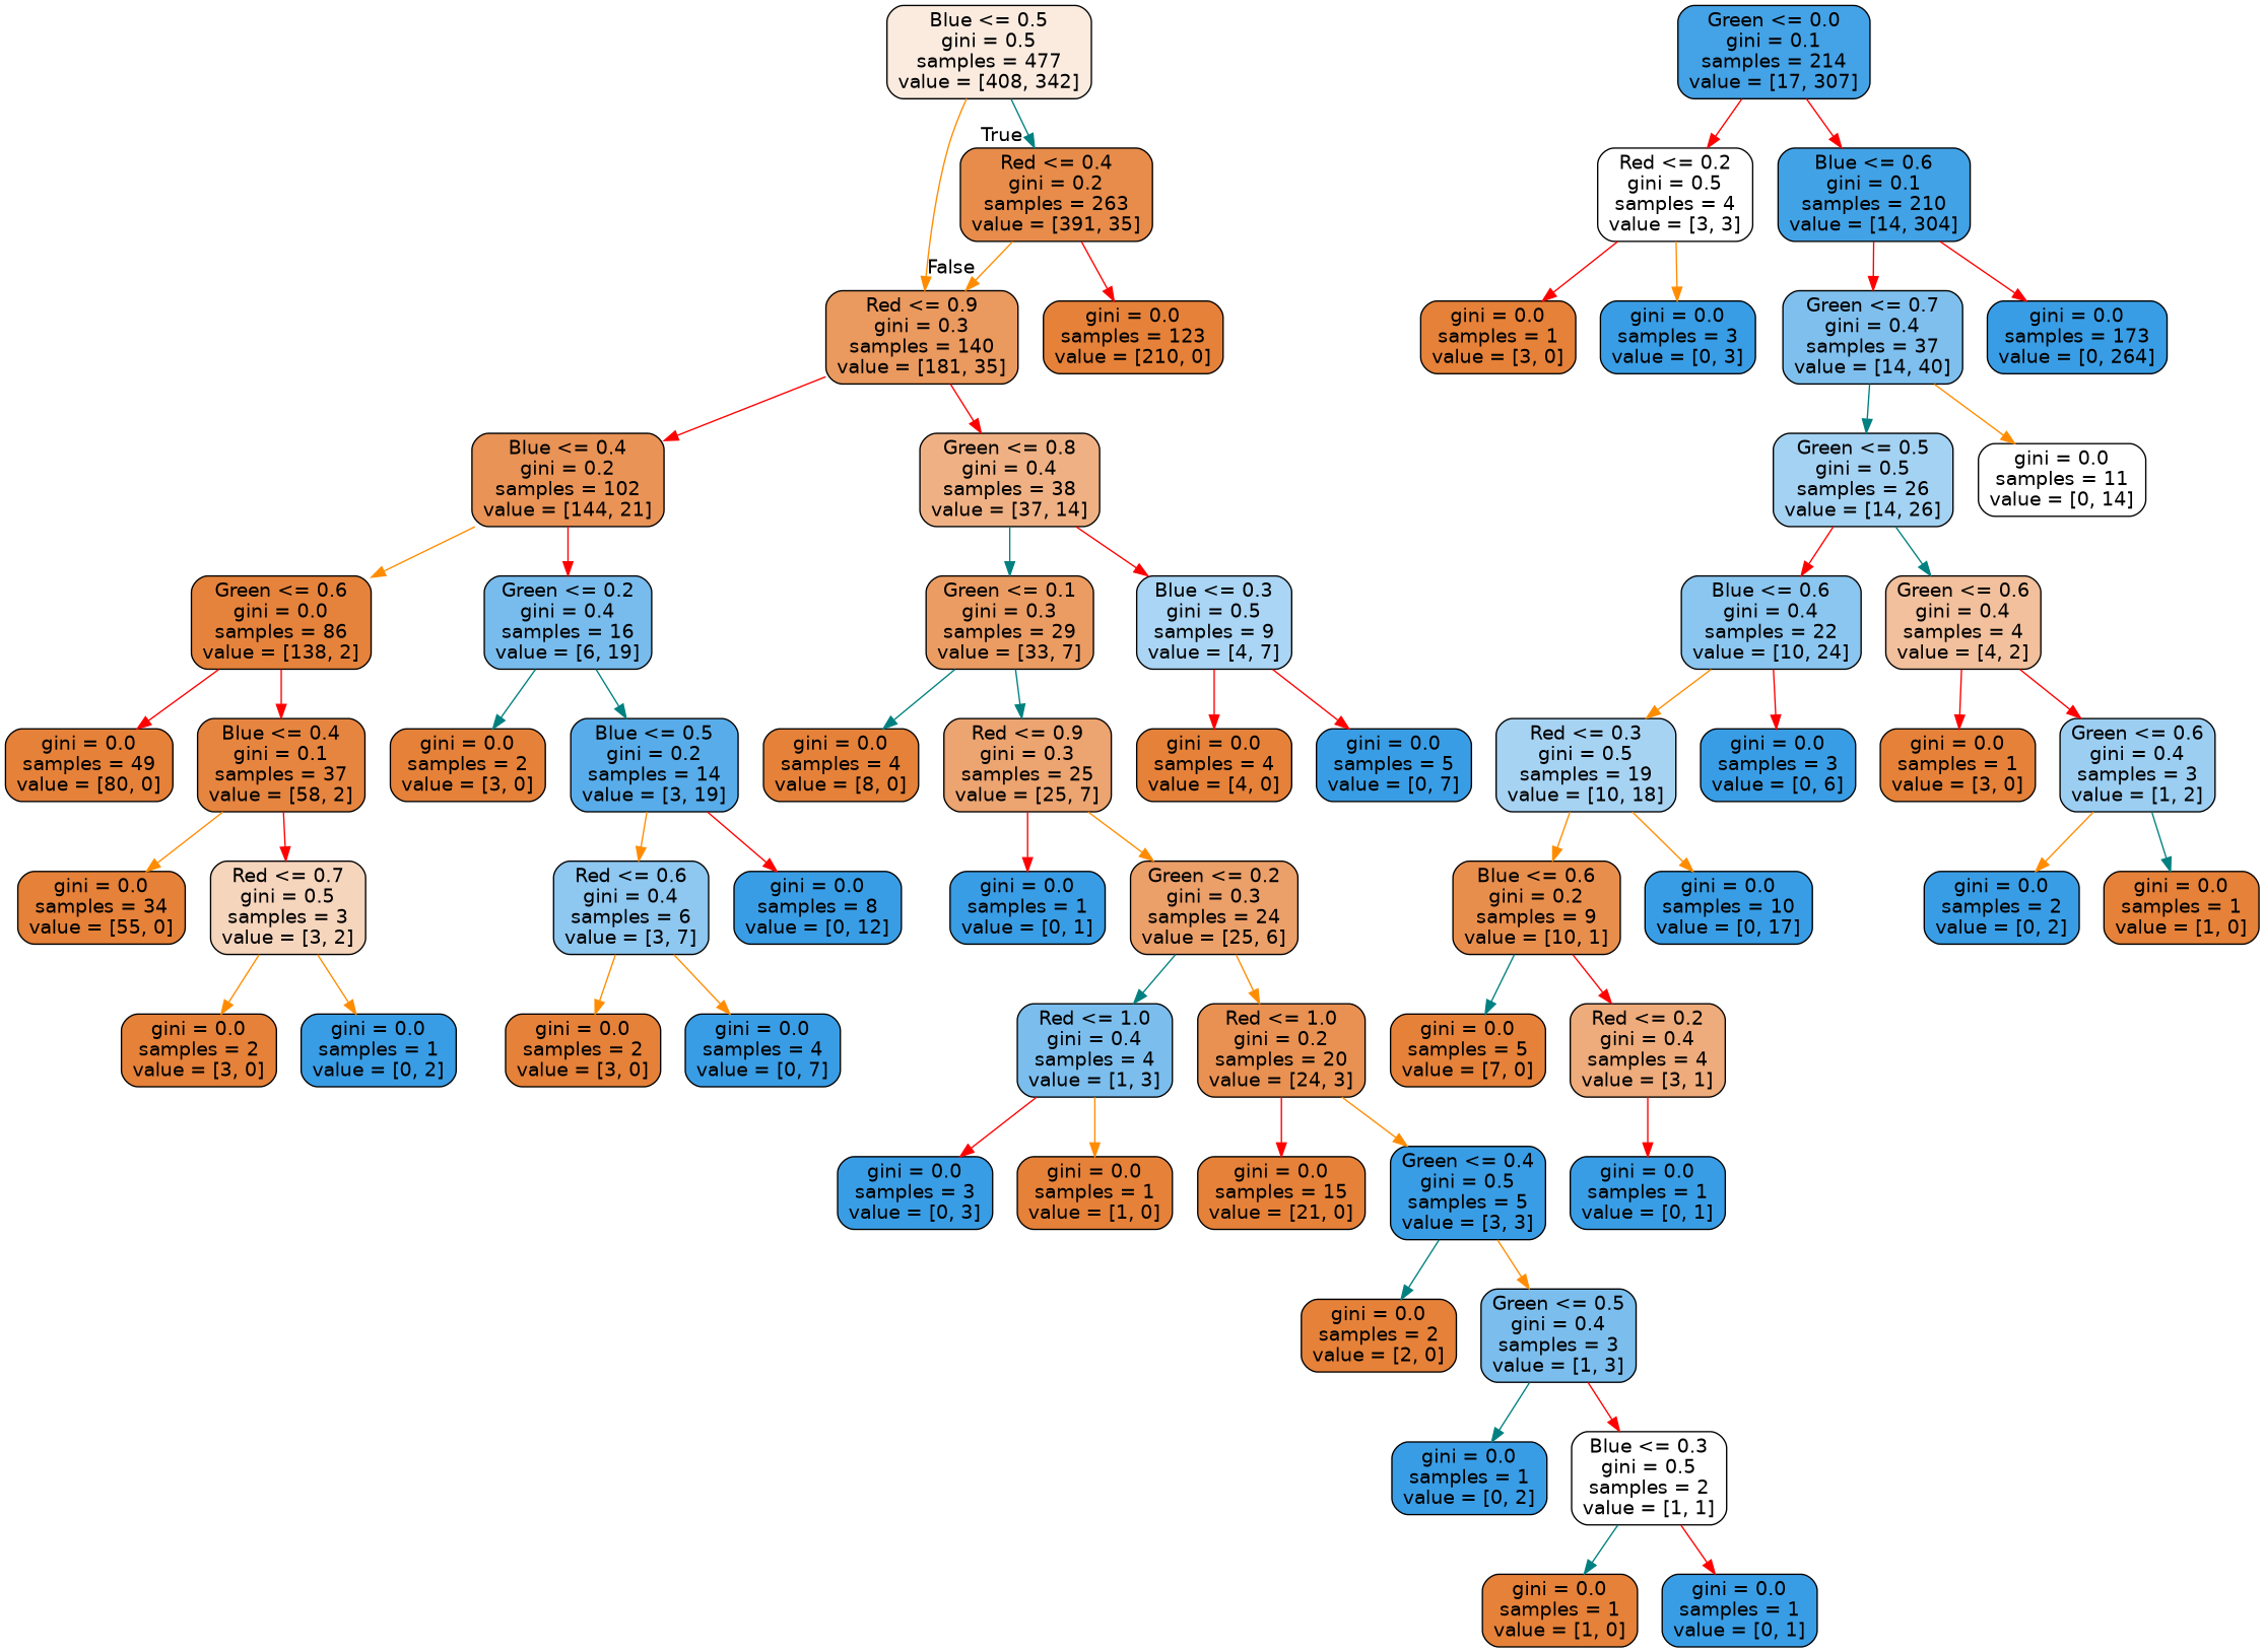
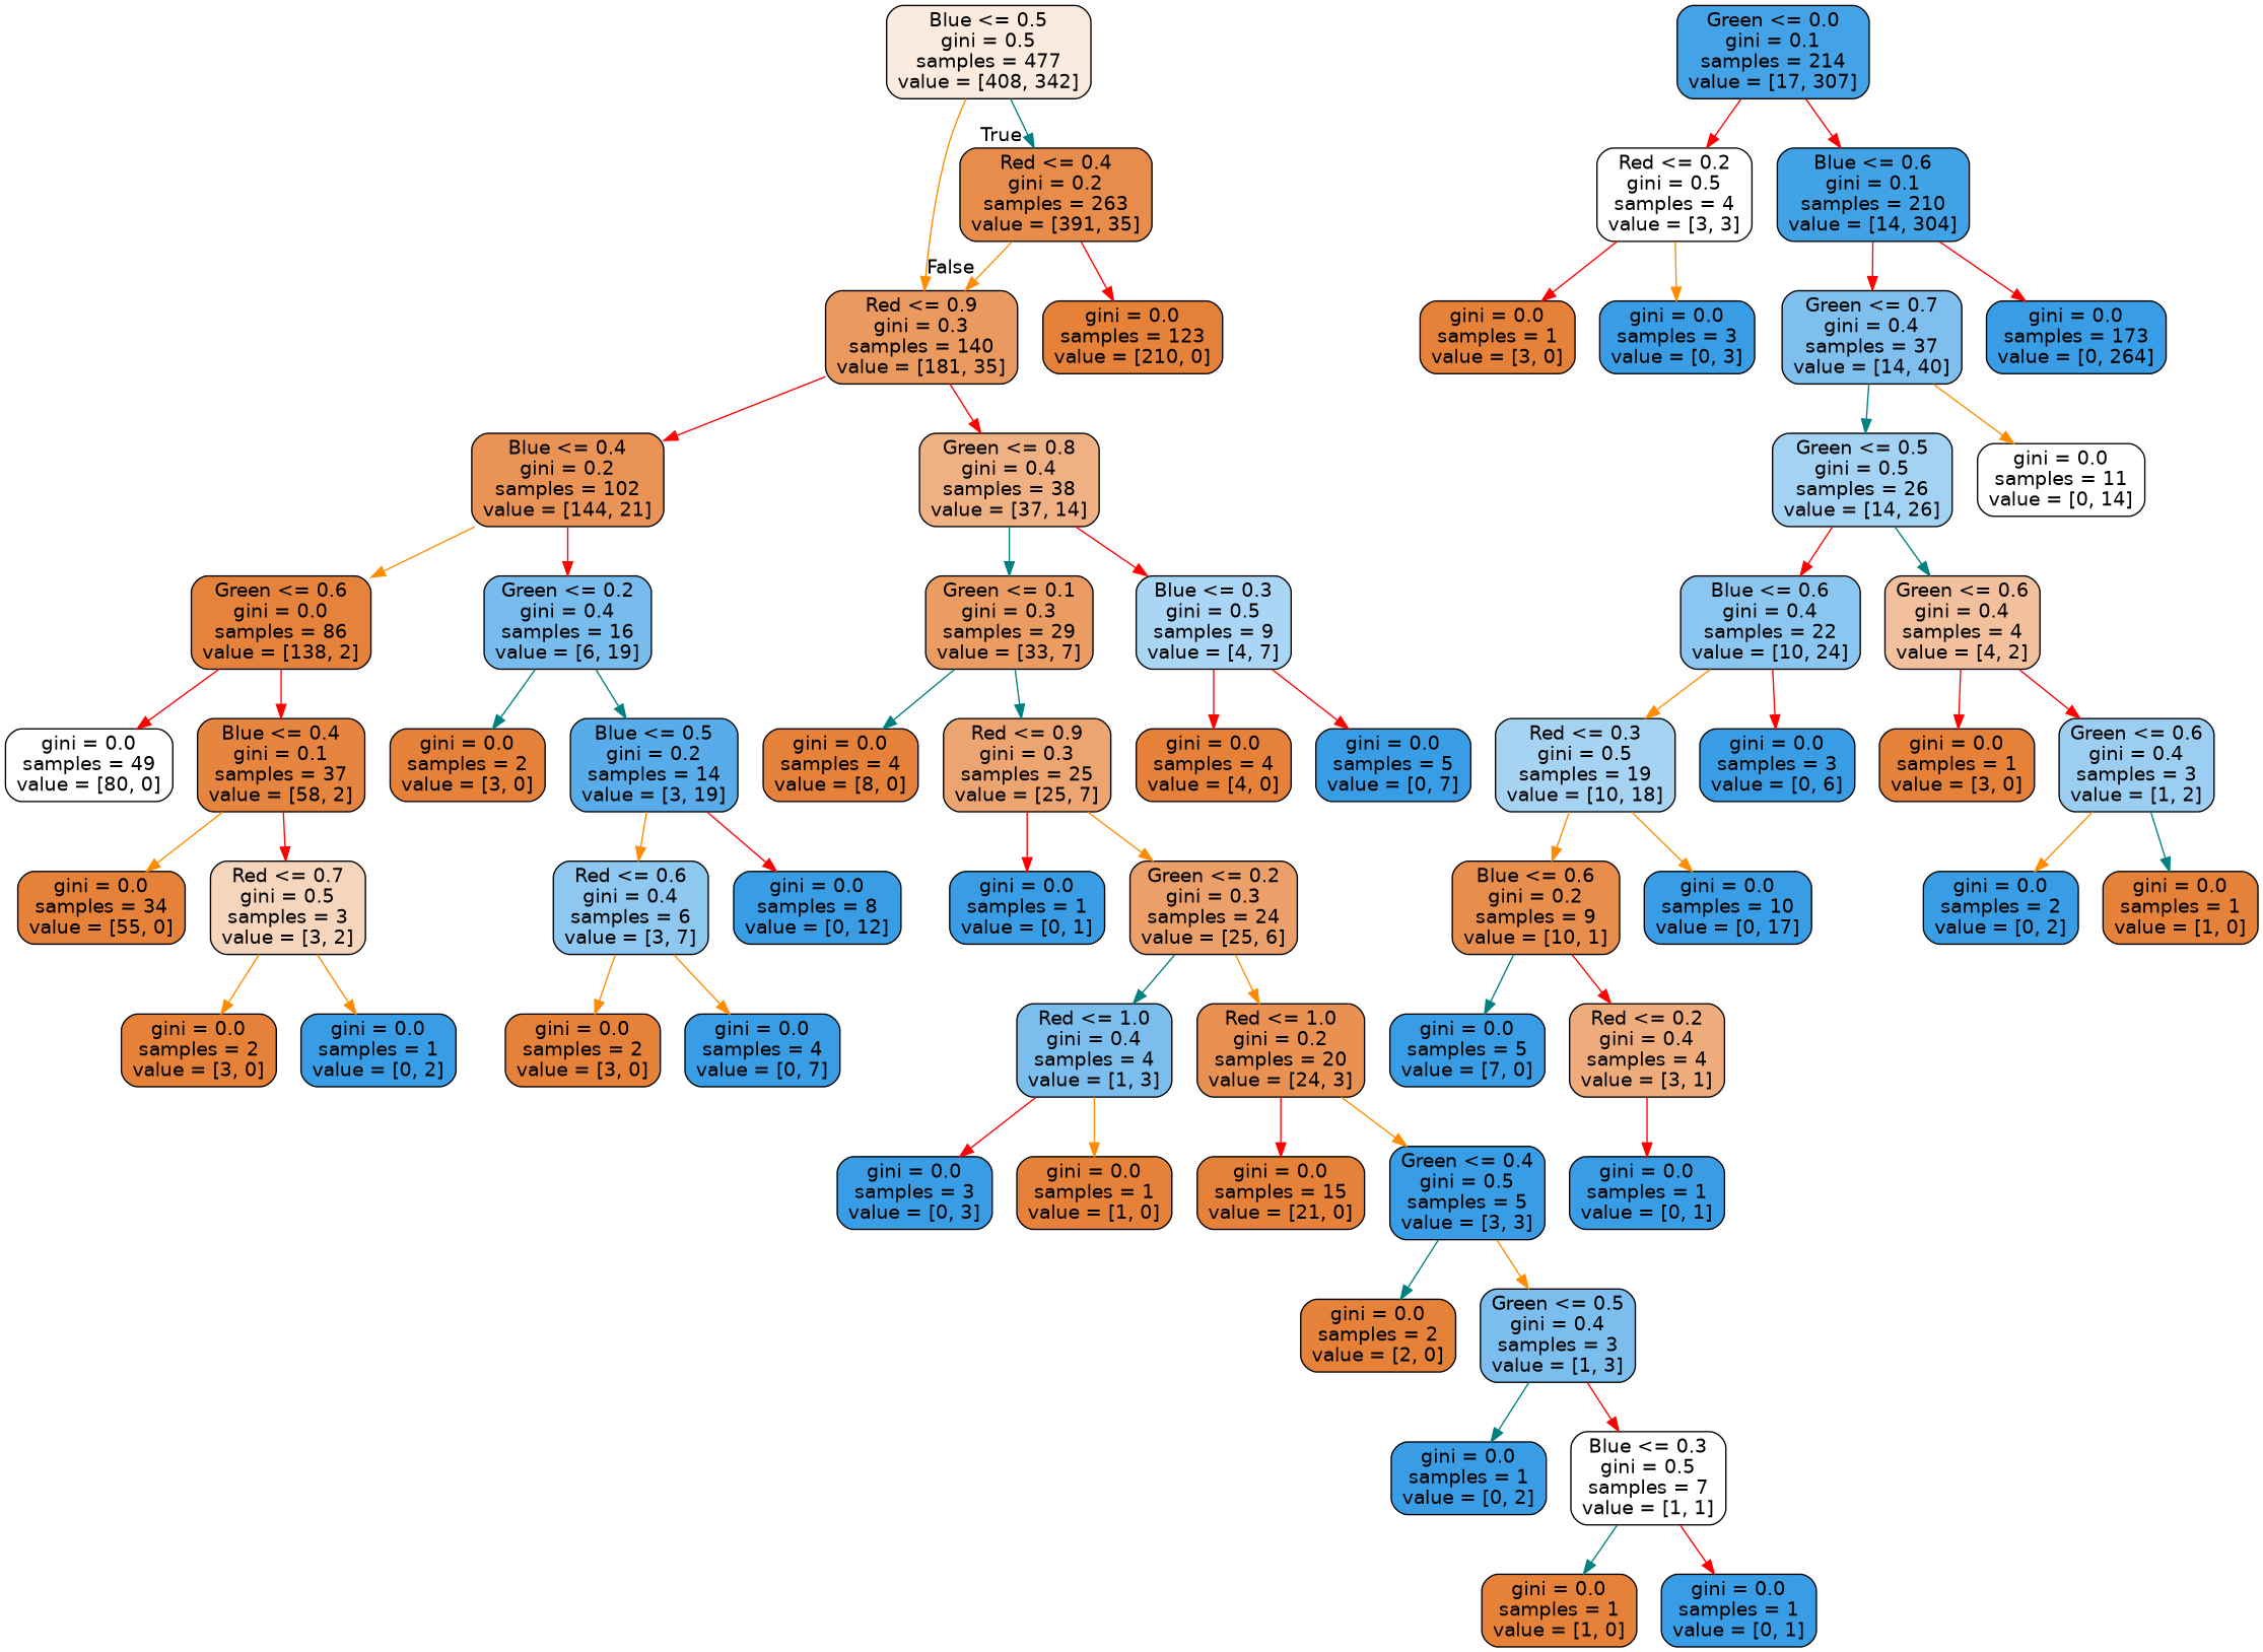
  digraph {
    node [color=black fillcolor="#e58139" fontname=helvetica shape=box style="filled, rounded"]
    edge [color=red fontname=helvetica]
    n1 [fillcolor="#fbebdf" label="Blue <= 0.5\ngini = 0.5\nsamples = 477\nvalue = [408, 342]"]
    n2 [fillcolor="#e78c4b" label="Red <= 0.4\ngini = 0.2\nsamples = 263\nvalue = [391, 35]"]
    n3 [fillcolor="#ea995f" label="Red <= 0.9\ngini = 0.3\nsamples = 140\nvalue = [181, 35]"]
    n4 [label="gini = 0.0\nsamples = 123\nvalue = [210, 0]"]
    n5 [fillcolor="#44a2e6" label="Green <= 0.0\ngini = 0.1\nsamples = 214\nvalue = [17, 307]"]
    n6 [fillcolor="#ffffff" label="Red <= 0.2\ngini = 0.5\nsamples = 4\nvalue = [3, 3]"]
    n7 [fillcolor="#42a2e6" label="Blue <= 0.6\ngini = 0.1\nsamples = 210\nvalue = [14, 304]"]
    n8 [fillcolor="#e99356" label="Blue <= 0.4\ngini = 0.2\nsamples = 102\nvalue = [144, 21]"]
    n9 [fillcolor="#efb184" label="Green <= 0.8\ngini = 0.4\nsamples = 38\nvalue = [37, 14]"]
    n10 [fillcolor="#e5833c" label="Green <= 0.6\ngini = 0.0\nsamples = 86\nvalue = [138, 2]"]
    n11 [fillcolor="#78bced" label="Green <= 0.2\ngini = 0.4\nsamples = 16\nvalue = [6, 19]"]
    n12 [fillcolor="#eb9c63" label="Green <= 0.1\ngini = 0.3\nsamples = 29\nvalue = [33, 7]"]
    n13 [fillcolor="#aad5f4" label="Blue <= 0.3\ngini = 0.5\nsamples = 9\nvalue = [4, 7]"]
-   n14 [label="gini = 0.0\nsamples = 49\nvalue = [80, 0]"]
+   n14 [fillcolor="#ffffff" label="gini = 0.0\nsamples = 49\nvalue = [80, 0]"]
    n15 [fillcolor="#e68540" label="Blue <= 0.4\ngini = 0.1\nsamples = 37\nvalue = [58, 2]"]
    n16 [label="gini = 0.0\nsamples = 2\nvalue = [3, 0]"]
    n17 [fillcolor="#58ace9" label="Blue <= 0.5\ngini = 0.2\nsamples = 14\nvalue = [3, 19]"]
    n18 [label="gini = 0.0\nsamples = 34\nvalue = [55, 0]"]
    n19 [fillcolor="#f6d5bd" label="Red <= 0.7\ngini = 0.5\nsamples = 3\nvalue = [3, 2]"]
    n20 [label="gini = 0.0\nsamples = 2\nvalue = [3, 0]"]
    n21 [fillcolor="#399de5" label="gini = 0.0\nsamples = 1\nvalue = [0, 2]"]
    n22 [fillcolor="#8ec7f0" label="Red <= 0.6\ngini = 0.4\nsamples = 6\nvalue = [3, 7]"]
    n23 [fillcolor="#399de5" label="gini = 0.0\nsamples = 8\nvalue = [0, 12]"]
    n24 [label="gini = 0.0\nsamples = 2\nvalue = [3, 0]"]
    n25 [fillcolor="#399de5" label="gini = 0.0\nsamples = 4\nvalue = [0, 7]"]
    n26 [label="gini = 0.0\nsamples = 4\nvalue = [8, 0]"]
    n27 [fillcolor="#eca470" label="Red <= 0.9\ngini = 0.3\nsamples = 25\nvalue = [25, 7]"]
    n28 [label="gini = 0.0\nsamples = 4\nvalue = [4, 0]"]
    n29 [fillcolor="#399de5" label="gini = 0.0\nsamples = 5\nvalue = [0, 7]"]
    n30 [fillcolor="#399de5" label="gini = 0.0\nsamples = 1\nvalue = [0, 1]"]
    n31 [fillcolor="#eb9f69" label="Green <= 0.2\ngini = 0.3\nsamples = 24\nvalue = [25, 6]"]
    n32 [fillcolor="#7bbeee" label="Red <= 1.0\ngini = 0.4\nsamples = 4\nvalue = [1, 3]"]
    n33 [fillcolor="#e89152" label="Red <= 1.0\ngini = 0.2\nsamples = 20\nvalue = [24, 3]"]
    n34 [fillcolor="#399de5" label="gini = 0.0\nsamples = 3\nvalue = [0, 3]"]
    n35 [label="gini = 0.0\nsamples = 1\nvalue = [1, 0]"]
    n36 [label="gini = 0.0\nsamples = 15\nvalue = [21, 0]"]
    n37 [fillcolor="#399de5" label="Green <= 0.4\ngini = 0.5\nsamples = 5\nvalue = [3, 3]"]
    n38 [label="gini = 0.0\nsamples = 2\nvalue = [2, 0]"]
    n39 [fillcolor="#7bbeee" label="Green <= 0.5\ngini = 0.4\nsamples = 3\nvalue = [1, 3]"]
    n40 [fillcolor="#399de5" label="gini = 0.0\nsamples = 1\nvalue = [0, 2]"]
-   n41 [fillcolor="#ffffff" label="Blue <= 0.3\ngini = 0.5\nsamples = 2\nvalue = [1, 1]"]
+   n41 [fillcolor="#ffffff" label="Blue <= 0.3\ngini = 0.5\nsamples = 7\nvalue = [1, 1]"]
    n42 [label="gini = 0.0\nsamples = 1\nvalue = [1, 0]"]
    n43 [fillcolor="#399de5" label="gini = 0.0\nsamples = 1\nvalue = [0, 1]"]
    n44 [label="gini = 0.0\nsamples = 1\nvalue = [3, 0]"]
    n45 [fillcolor="#399de5" label="gini = 0.0\nsamples = 3\nvalue = [0, 3]"]
    n46 [fillcolor="#7ebfee" label="Green <= 0.7\ngini = 0.4\nsamples = 37\nvalue = [14, 40]"]
    n47 [fillcolor="#399de5" label="gini = 0.0\nsamples = 173\nvalue = [0, 264]"]
    n48 [fillcolor="#a4d2f3" label="Green <= 0.5\ngini = 0.5\nsamples = 26\nvalue = [14, 26]"]
    n49 [fillcolor="#ffffff" label="gini = 0.0\nsamples = 11\nvalue = [0, 14]"]
    n50 [fillcolor="#8bc6f0" label="Blue <= 0.6\ngini = 0.4\nsamples = 22\nvalue = [10, 24]"]
    n51 [fillcolor="#f2c09c" label="Green <= 0.6\ngini = 0.4\nsamples = 4\nvalue = [4, 2]"]
    n52 [fillcolor="#a7d3f3" label="Red <= 0.3\ngini = 0.5\nsamples = 19\nvalue = [10, 18]"]
    n53 [fillcolor="#399de5" label="gini = 0.0\nsamples = 3\nvalue = [0, 6]"]
    n54 [label="gini = 0.0\nsamples = 1\nvalue = [3, 0]"]
    n55 [fillcolor="#9ccef2" label="Green <= 0.6\ngini = 0.4\nsamples = 3\nvalue = [1, 2]"]
    n56 [fillcolor="#e88e4d" label="Blue <= 0.6\ngini = 0.2\nsamples = 9\nvalue = [10, 1]"]
    n57 [fillcolor="#399de5" label="gini = 0.0\nsamples = 10\nvalue = [0, 17]"]
-   n58 [label="gini = 0.0\nsamples = 5\nvalue = [7, 0]"]
+   n58 [fillcolor="#399de5" label="gini = 0.0\nsamples = 5\nvalue = [7, 0]"]
    n59 [fillcolor="#eeab7b" label="Red <= 0.2\ngini = 0.4\nsamples = 4\nvalue = [3, 1]"]
    n60 [fillcolor="#399de5" label="gini = 0.0\nsamples = 1\nvalue = [0, 1]"]
    n61 [fillcolor="#399de5" label="gini = 0.0\nsamples = 2\nvalue = [0, 2]"]
    n62 [label="gini = 0.0\nsamples = 1\nvalue = [1, 0]"]
    n1 -> n2 [color=teal headlabel=True labelangle=45 labeldistance=2.5]
    n1 -> n3 [color=darkorange headlabel=False labelangle=-45 labeldistance=2.5]
    n2 -> n3 [color=darkorange]
    n2 -> n4
    n3 -> n8
    n3 -> n9
    n5 -> n6
    n5 -> n7
    n6 -> n44
    n6 -> n45 [color=darkorange]
    n7 -> n46
    n7 -> n47
    n8 -> n10 [color=darkorange]
    n8 -> n11
    n9 -> n12 [color=teal]
    n9 -> n13
    n10 -> n14
    n10 -> n15
    n11 -> n16 [color=teal]
    n11 -> n17 [color=teal]
    n12 -> n26 [color=teal]
    n12 -> n27 [color=teal]
    n13 -> n28
    n13 -> n29
    n15 -> n18 [color=darkorange]
    n15 -> n19
    n17 -> n22 [color=darkorange]
    n17 -> n23
    n19 -> n20 [color=darkorange]
    n19 -> n21 [color=darkorange]
    n22 -> n24 [color=darkorange]
    n22 -> n25 [color=darkorange]
    n27 -> n30
    n27 -> n31 [color=darkorange]
    n31 -> n32 [color=teal]
    n31 -> n33 [color=darkorange]
    n32 -> n34
    n32 -> n35 [color=darkorange]
    n33 -> n36
    n33 -> n37 [color=darkorange]
    n37 -> n38 [color=teal]
    n37 -> n39 [color=darkorange]
    n39 -> n40 [color=teal]
    n39 -> n41
    n41 -> n42 [color=teal]
    n41 -> n43
    n46 -> n48 [color=teal]
    n46 -> n49 [color=darkorange]
    n48 -> n50
    n48 -> n51 [color=teal]
    n50 -> n52 [color=darkorange]
    n50 -> n53
    n51 -> n54
    n51 -> n55
    n52 -> n56 [color=darkorange]
    n52 -> n57 [color=darkorange]
    n55 -> n61 [color=darkorange]
    n55 -> n62 [color=teal]
    n56 -> n58 [color=teal]
    n56 -> n59
    n59 -> n60
  }
